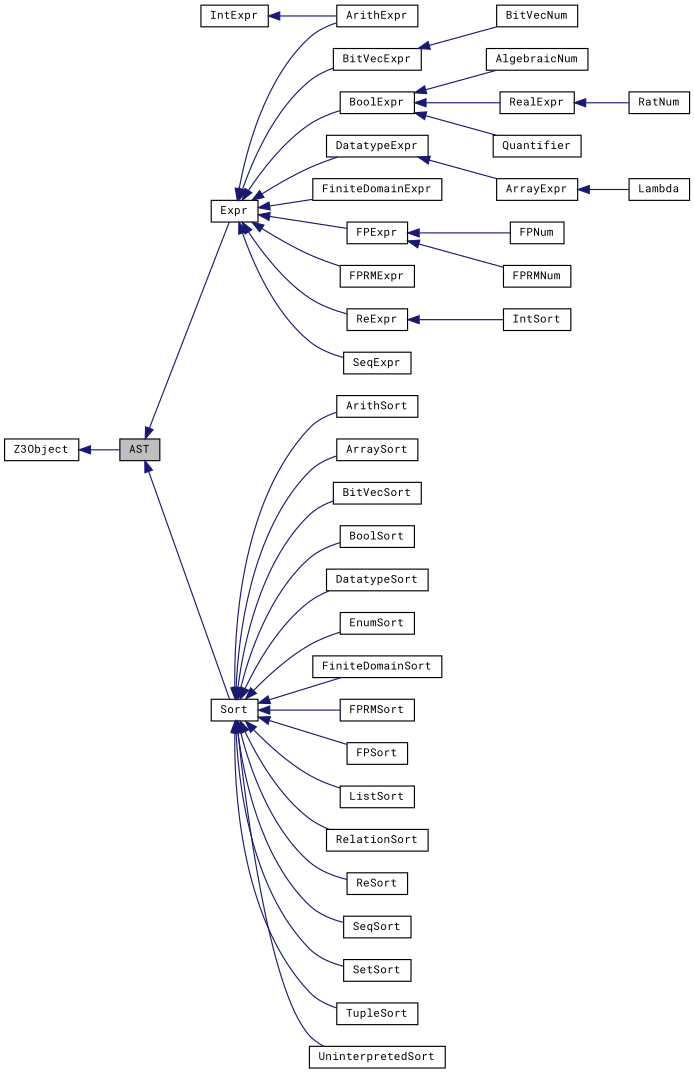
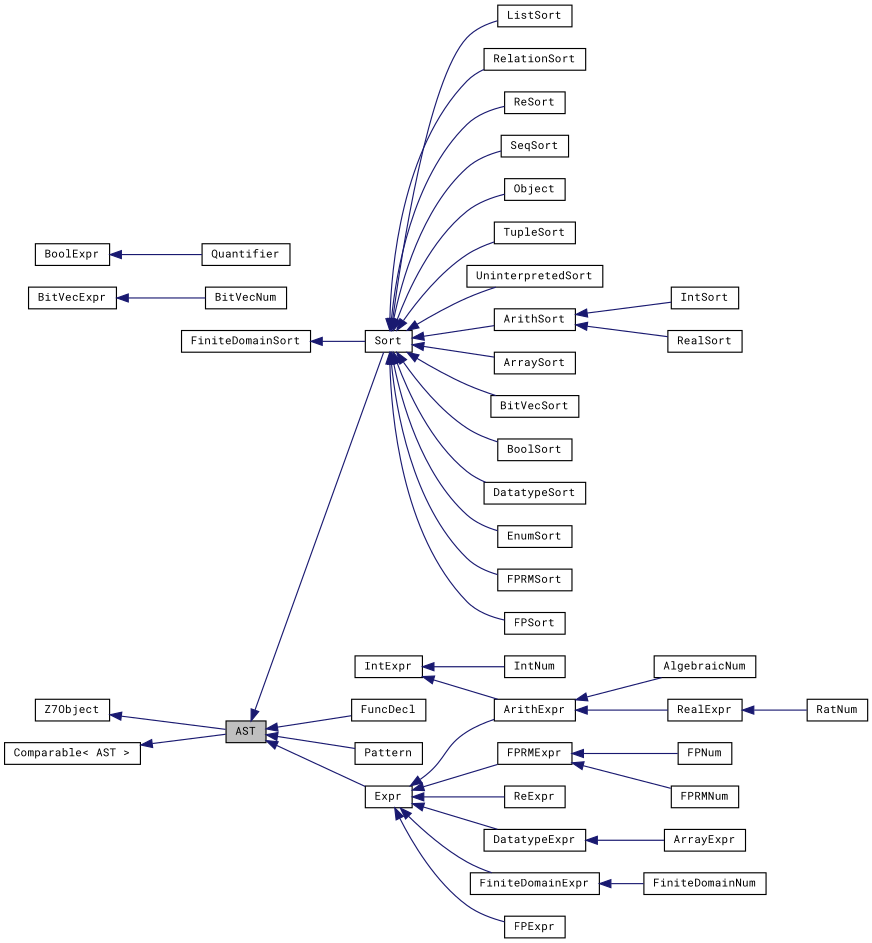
  digraph {
    fontname="Roboto Mono"
    rankdir=LR
    node [color=black fillcolor=white fontname="Roboto Mono" fontsize=10 shape=record style=filled]
    edge [color=midnightblue dir=back fontname="Roboto Mono" fontsize=10 labelfontname=Helvetica labelfontsize=10 style=solid]
    n1 [fillcolor=grey75 fontcolor=black height=0.2 label=AST width=0.4]
    n2 [height=0.2 label=Expr width=0.4]
+   n3 [height=0.2 label=FuncDecl width=0.4]
+   n4 [height=0.2 label=Pattern width=0.4]
    n5 [height=0.2 label=Sort width=0.4]
    n6 [height=0.2 label=ArithExpr width=0.4]
    n7 [height=0.2 label=BitVecExpr width=0.4]
    n8 [height=0.2 label=BoolExpr width=0.4]
    n9 [height=0.2 label=DatatypeExpr width=0.4]
    n10 [height=0.2 label=FiniteDomainExpr width=0.4]
    n11 [height=0.2 label=FPExpr width=0.4]
    n12 [height=0.2 label=FPRMExpr width=0.4]
    n13 [height=0.2 label=ReExpr width=0.4]
-   n14 [height=0.2 label=SeqExpr width=0.4]
    n15 [height=0.2 label=ArithSort width=0.4]
    n16 [height=0.2 label=ArraySort width=0.4]
    n17 [height=0.2 label=BitVecSort width=0.4]
    n18 [height=0.2 label=BoolSort width=0.4]
    n19 [height=0.2 label=DatatypeSort width=0.4]
    n20 [height=0.2 label=EnumSort width=0.4]
    n21 [height=0.2 label=FiniteDomainSort width=0.4]
    n22 [height=0.2 label=FPRMSort width=0.4]
    n23 [height=0.2 label=FPSort width=0.4]
    n24 [height=0.2 label=ListSort width=0.4]
    n25 [height=0.2 label=RelationSort width=0.4]
    n26 [height=0.2 label=ReSort width=0.4]
    n27 [height=0.2 label=SeqSort width=0.4]
-   n28 [height=0.2 label=SetSort width=0.4]
+   n28 [height=0.2 label=Object width=0.4]
    n29 [height=0.2 label=TupleSort width=0.4]
    n30 [height=0.2 label=UninterpretedSort width=0.4]
-   n31 [height=0.2 label=Z3Object width=0.4]
+   n31 [height=0.2 label=Z7Object width=0.4]
+   n32 [height=0.2 label="Comparable\< AST \>" width=0.4]
    n33 [height=0.2 label=AlgebraicNum width=0.4]
    n34 [height=0.2 label=RealExpr width=0.4]
    n35 [height=0.2 label=ArrayExpr width=0.4]
-   n36 [height=0.2 label=Lambda width=0.4]
    n37 [height=0.2 label=BitVecNum width=0.4]
    n38 [height=0.2 label=Quantifier width=0.4]
+   n39 [height=0.2 label=FiniteDomainNum width=0.4]
    n40 [height=0.2 label=FPNum width=0.4]
    n41 [height=0.2 label=FPRMNum width=0.4]
    n42 [height=0.2 label=IntExpr width=0.4]
+   n43 [height=0.2 label=IntNum width=0.4]
    n44 [height=0.2 label=RatNum width=0.4]
    n45 [height=0.2 label=IntSort width=0.4]
+   n46 [height=0.2 label=RealSort width=0.4]
    n1 -> n2
+   n1 -> n3
+   n1 -> n4
    n1 -> n5
    n2 -> n6
-   n2 -> n7
-   n2 -> n8
    n2 -> n9
    n2 -> n10
    n2 -> n11
    n2 -> n12
    n2 -> n13
-   n2 -> n14
    n5 -> n15
    n5 -> n16
    n5 -> n17
    n5 -> n18
    n5 -> n19
    n5 -> n20
-   n5 -> n21
+   n21 -> n5
    n5 -> n22
    n5 -> n23
    n5 -> n24
    n5 -> n25
    n5 -> n26
    n5 -> n27
    n5 -> n28
    n5 -> n29
    n5 -> n30
-   n8 -> n33
-   n8 -> n34
+   n6 -> n33
+   n6 -> n34
    n7 -> n37
    n8 -> n38
    n9 -> n35
-   n11 -> n40
-   n11 -> n41
-   n13 -> n45
+   n10 -> n39
+   n12 -> n40
+   n12 -> n41
+   n15 -> n45
+   n15 -> n46
    n31 -> n1
+   n32 -> n1
    n34 -> n44
-   n35 -> n36
    n42 -> n6
+   n42 -> n43
  }
